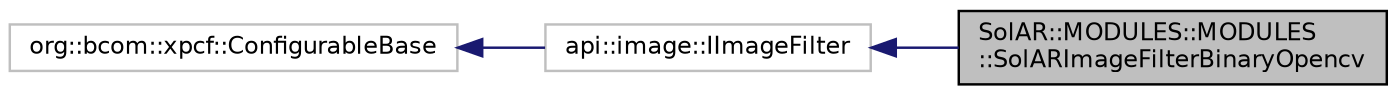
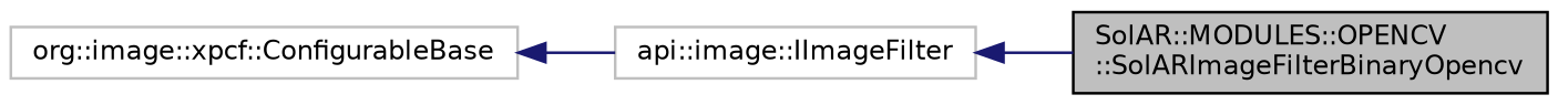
  digraph {
    rankdir=LR
    node [color=grey75 fillcolor=white fontname=Helvetica fontsize=10 shape=record style=filled]
    edge [color=midnightblue dir=back fontname=Helvetica fontsize=10 labelfontname=Helvetica labelfontsize=10 style=solid]
-   n1 [color=black fillcolor=grey75 fontcolor=black height=0.2 label="SolAR::MODULES::MODULES\l::SolARImageFilterBinaryOpencv" width=0.4]
-   n2 [height=0.2 label="org::bcom::xpcf::ConfigurableBase" width=0.4]
+   n1 [color=black fillcolor=grey75 fontcolor=black height=0.2 label="SolAR::MODULES::OPENCV\l::SolARImageFilterBinaryOpencv" width=0.4]
+   n2 [height=0.2 label="org::image::xpcf::ConfigurableBase" width=0.4]
    n3 [height=0.2 label="api::image::IImageFilter" width=0.4]
    n2 -> n3
    n3 -> n1
  }
